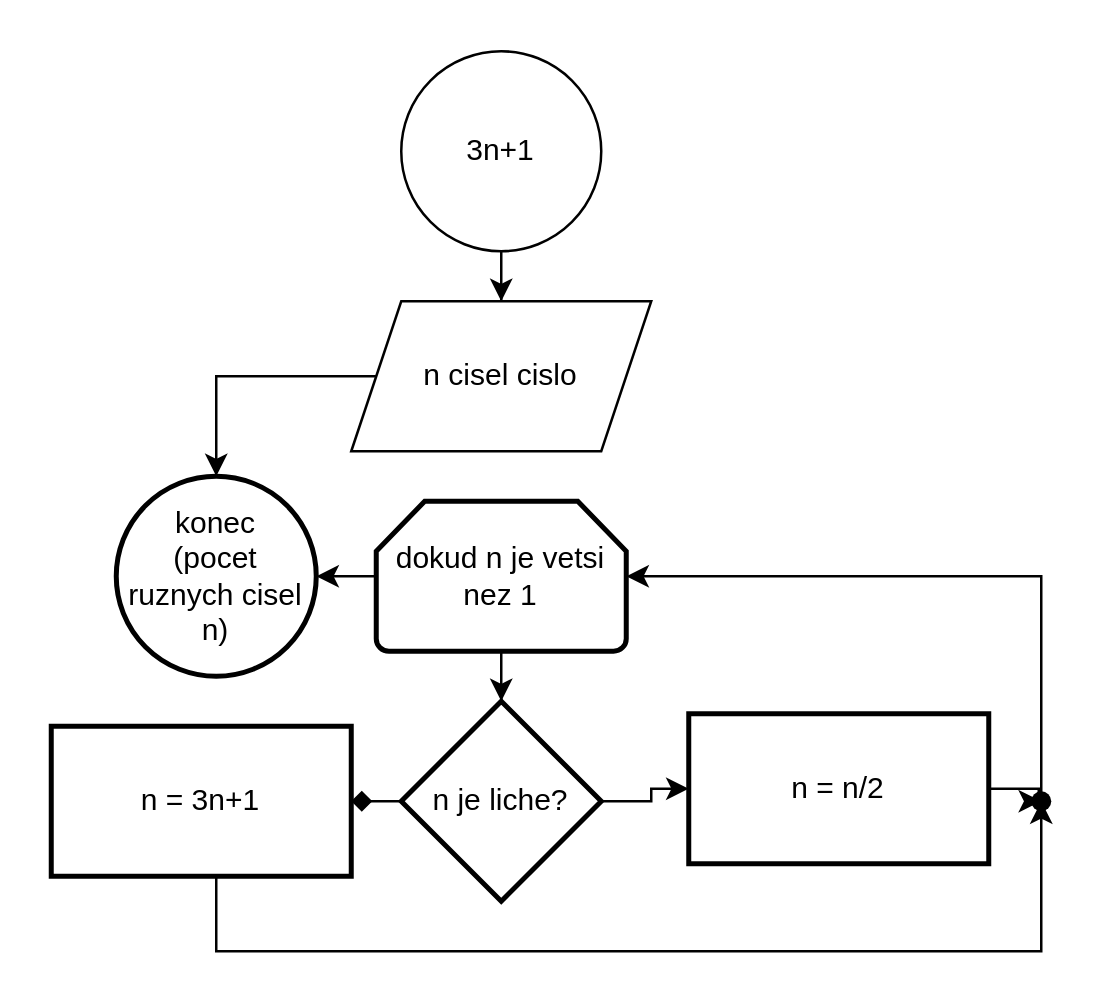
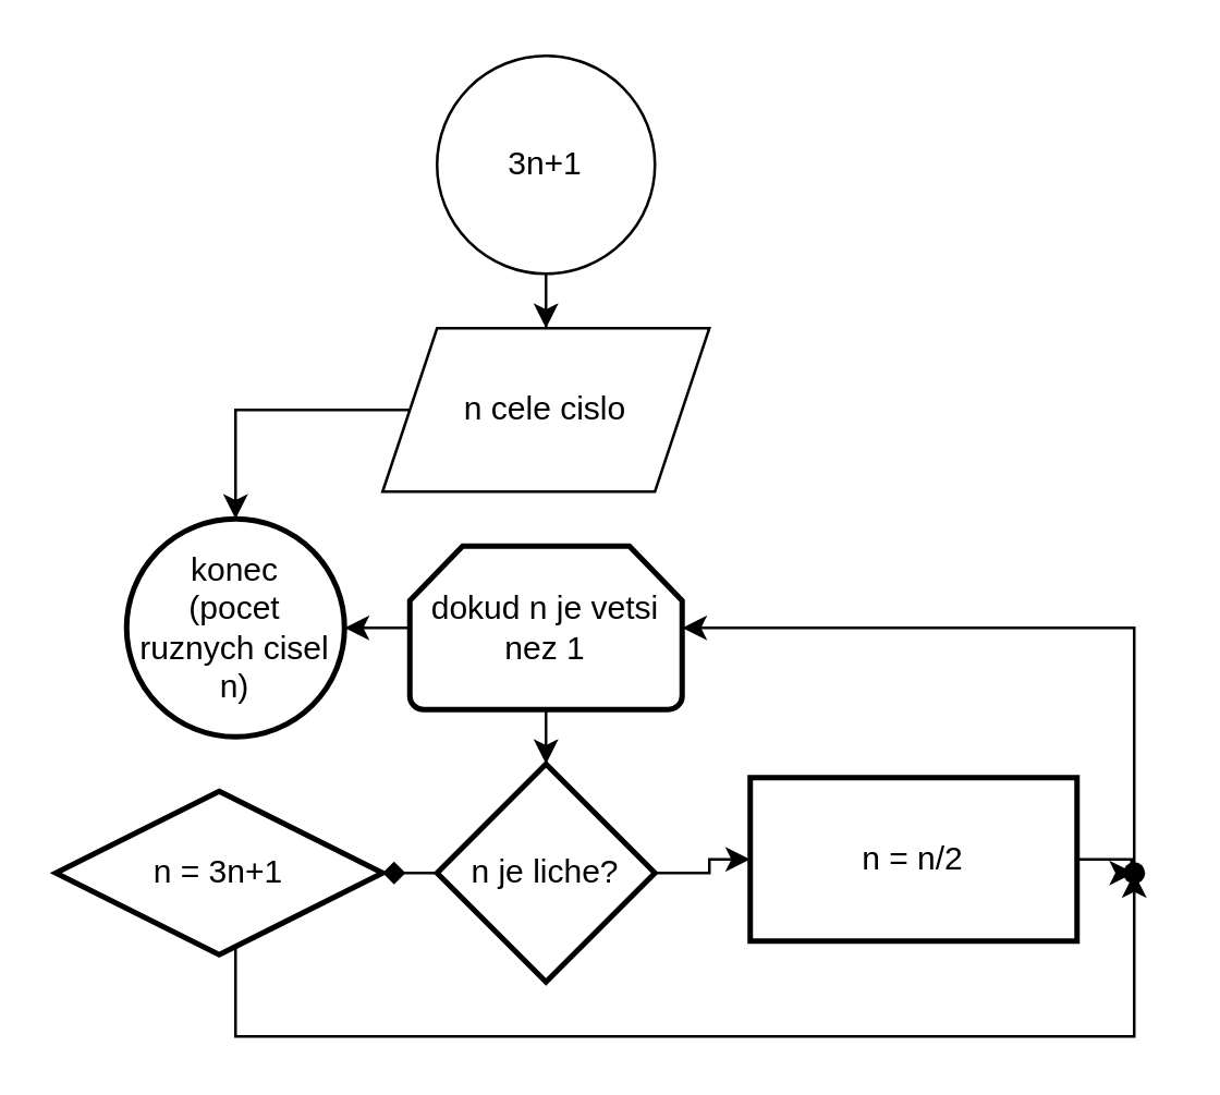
  <mxCell id="0" />
  <mxCell id="1" parent="0" />
  <mxCell id="2" value="" style="edgeStyle=orthogonalEdgeStyle;rounded=0;orthogonalLoop=1;jettySize=auto;html=1;" edge="1" parent="1" source="3" target="5"><mxGeometry relative="1" as="geometry" /></mxCell>
  <mxCell id="3" value="3n+1" style="ellipse;whiteSpace=wrap;html=1;aspect=fixed;" vertex="1" parent="1"><mxGeometry x="160" y="20" width="80" height="80" as="geometry" /></mxCell>
  <mxCell id="4" value="" style="edgeStyle=orthogonalEdgeStyle;rounded=0;orthogonalLoop=1;jettySize=auto;html=1;" edge="1" parent="1" source="5" target="16"><mxGeometry relative="1" as="geometry" /></mxCell>
- <mxCell id="5" value="n cisel cislo" style="shape=parallelogram;perimeter=parallelogramPerimeter;whiteSpace=wrap;html=1;fixedSize=1;" vertex="1" parent="1"><mxGeometry x="140" y="120" width="120" height="60" as="geometry" /></mxCell>
+ <mxCell id="5" value="n cele cislo" style="shape=parallelogram;perimeter=parallelogramPerimeter;whiteSpace=wrap;html=1;fixedSize=1;" vertex="1" parent="1"><mxGeometry x="140" y="120" width="120" height="60" as="geometry" /></mxCell>
  <mxCell id="6" value="" style="edgeStyle=orthogonalEdgeStyle;rounded=0;orthogonalLoop=1;jettySize=auto;html=1;" edge="1" parent="1" source="8" target="11"><mxGeometry relative="1" as="geometry" /></mxCell>
  <mxCell id="7" value="" style="edgeStyle=orthogonalEdgeStyle;rounded=0;orthogonalLoop=1;jettySize=auto;html=1;" edge="1" parent="1" source="8" target="16"><mxGeometry relative="1" as="geometry" /></mxCell>
  <mxCell id="8" value="dokud n je vetsi nez 1" style="strokeWidth=2;html=1;shape=mxgraph.flowchart.loop_limit;whiteSpace=wrap;" vertex="1" parent="1"><mxGeometry x="150" y="200" width="100" height="60" as="geometry" /></mxCell>
  <mxCell id="9" value="" style="edgeStyle=orthogonalEdgeStyle;rounded=0;orthogonalLoop=1;jettySize=auto;html=1;endArrow=diamond;" edge="1" parent="1" source="11" target="13"><mxGeometry relative="1" as="geometry" /></mxCell>
  <mxCell id="10" value="" style="edgeStyle=orthogonalEdgeStyle;rounded=0;orthogonalLoop=1;jettySize=auto;html=1;" edge="1" parent="1" source="11" target="15"><mxGeometry relative="1" as="geometry" /></mxCell>
  <mxCell id="11" value="n je liche?" style="rhombus;whiteSpace=wrap;html=1;strokeWidth=2;" vertex="1" parent="1"><mxGeometry x="160" y="280" width="80" height="80" as="geometry" /></mxCell>
  <mxCell id="12" value="" style="edgeStyle=orthogonalEdgeStyle;rounded=0;orthogonalLoop=1;jettySize=auto;html=1;" edge="1" parent="1" source="13" target="18"><mxGeometry relative="1" as="geometry"><Array as="points"><mxPoint x="86" y="380" /><mxPoint x="416" y="380" /></Array></mxGeometry></mxCell>
- <mxCell id="13" value="n = 3n+1" style="whiteSpace=wrap;html=1;strokeWidth=2;" vertex="1" parent="1"><mxGeometry x="20" y="290" width="120" height="60" as="geometry" /></mxCell>
+ <mxCell id="13" value="n = 3n+1" style="rhombus;whiteSpace=wrap;html=1;strokeWidth=2;" vertex="1" parent="1"><mxGeometry x="20" y="290" width="120" height="60" as="geometry" /></mxCell>
  <mxCell id="14" value="" style="edgeStyle=orthogonalEdgeStyle;rounded=0;orthogonalLoop=1;jettySize=auto;html=1;" edge="1" parent="1" source="15" target="18"><mxGeometry relative="1" as="geometry" /></mxCell>
  <mxCell id="15" value="n = n/2" style="whiteSpace=wrap;html=1;strokeWidth=2;" vertex="1" parent="1"><mxGeometry x="275" y="285" width="120" height="60" as="geometry" /></mxCell>
  <mxCell id="16" value="konec&lt;br&gt;(pocet ruznych cisel n)" style="ellipse;whiteSpace=wrap;html=1;strokeWidth=2;" vertex="1" parent="1"><mxGeometry x="46" y="190" width="80" height="80" as="geometry" /></mxCell>
  <mxCell id="17" style="edgeStyle=orthogonalEdgeStyle;rounded=0;orthogonalLoop=1;jettySize=auto;html=1;" edge="1" parent="1" source="18" target="8"><mxGeometry relative="1" as="geometry"><Array as="points"><mxPoint x="416" y="230" /></Array></mxGeometry></mxCell>
  <mxCell id="18" value="" style="shape=waypoint;sketch=0;size=6;pointerEvents=1;points=[];fillColor=default;resizable=0;rotatable=0;perimeter=centerPerimeter;snapToPoint=1;strokeWidth=2;" vertex="1" parent="1"><mxGeometry x="406" y="310" width="20" height="20" as="geometry" /></mxCell>
